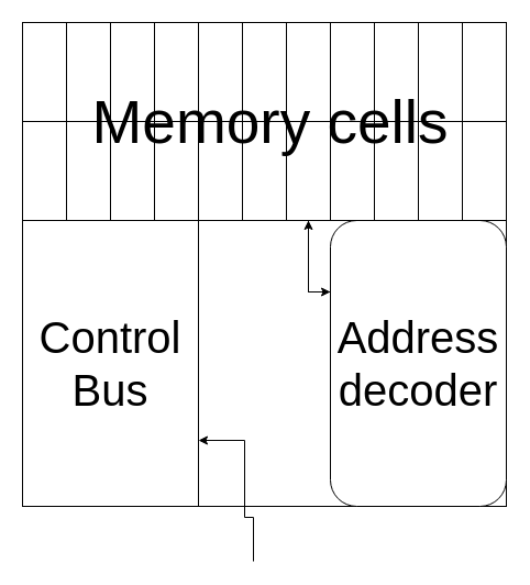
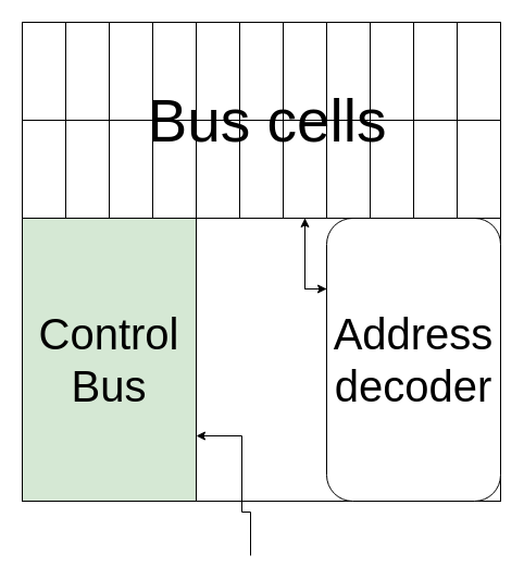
  <mxCell id="0" />
  <mxCell id="1" parent="0" />
  <mxCell id="2" value="" style="whiteSpace=wrap;html=1;aspect=fixed;" vertex="1" parent="1"><mxGeometry x="20" y="20" width="440" height="440" as="geometry" /></mxCell>
  <mxCell id="3" style="edgeStyle=orthogonalEdgeStyle;rounded=0;orthogonalLoop=1;jettySize=auto;html=1;exitX=0;exitY=0.25;exitDx=0;exitDy=0;entryX=0.5;entryY=1;entryDx=0;entryDy=0;" edge="1" parent="1" source="4" target="20"><mxGeometry relative="1" as="geometry" /></mxCell>
  <mxCell id="4" value="&lt;font style=&quot;font-size: 40px;&quot;&gt;Address decoder&lt;/font&gt;" style="whiteSpace=wrap;html=1;rounded=1;" vertex="1" parent="1"><mxGeometry x="300" y="200" width="160" height="260" as="geometry" /></mxCell>
  <mxCell id="5" value="" style="rounded=0;whiteSpace=wrap;html=1;" vertex="1" parent="1"><mxGeometry x="20" y="20" width="430" height="180" as="geometry" /></mxCell>
  <mxCell id="6" value="" style="rounded=0;whiteSpace=wrap;html=1;" vertex="1" parent="1"><mxGeometry x="20" y="20" width="40" height="90" as="geometry" /></mxCell>
  <mxCell id="7" value="" style="rounded=0;whiteSpace=wrap;html=1;" vertex="1" parent="1"><mxGeometry x="20" y="110" width="40" height="90" as="geometry" /></mxCell>
  <mxCell id="8" value="" style="rounded=0;whiteSpace=wrap;html=1;" vertex="1" parent="1"><mxGeometry x="60" y="20" width="40" height="90" as="geometry" /></mxCell>
  <mxCell id="9" value="" style="rounded=0;whiteSpace=wrap;html=1;" vertex="1" parent="1"><mxGeometry x="60" y="110" width="40" height="90" as="geometry" /></mxCell>
  <mxCell id="10" value="" style="rounded=0;whiteSpace=wrap;html=1;" vertex="1" parent="1"><mxGeometry x="100" y="20" width="40" height="90" as="geometry" /></mxCell>
  <mxCell id="11" value="" style="rounded=0;whiteSpace=wrap;html=1;" vertex="1" parent="1"><mxGeometry x="100" y="110" width="40" height="90" as="geometry" /></mxCell>
  <mxCell id="12" value="" style="rounded=0;whiteSpace=wrap;html=1;" vertex="1" parent="1"><mxGeometry x="140" y="20" width="40" height="90" as="geometry" /></mxCell>
  <mxCell id="13" value="" style="rounded=0;whiteSpace=wrap;html=1;" vertex="1" parent="1"><mxGeometry x="140" y="110" width="40" height="90" as="geometry" /></mxCell>
  <mxCell id="14" value="" style="rounded=0;whiteSpace=wrap;html=1;" vertex="1" parent="1"><mxGeometry x="180" y="20" width="40" height="90" as="geometry" /></mxCell>
  <mxCell id="15" value="" style="rounded=0;whiteSpace=wrap;html=1;" vertex="1" parent="1"><mxGeometry x="180" y="110" width="40" height="90" as="geometry" /></mxCell>
  <mxCell id="16" value="" style="rounded=0;whiteSpace=wrap;html=1;" vertex="1" parent="1"><mxGeometry x="220" y="20" width="40" height="90" as="geometry" /></mxCell>
  <mxCell id="17" value="" style="rounded=0;whiteSpace=wrap;html=1;" vertex="1" parent="1"><mxGeometry x="220" y="110" width="40" height="90" as="geometry" /></mxCell>
  <mxCell id="18" value="" style="rounded=0;whiteSpace=wrap;html=1;" vertex="1" parent="1"><mxGeometry x="260" y="20" width="40" height="90" as="geometry" /></mxCell>
  <mxCell id="19" style="edgeStyle=orthogonalEdgeStyle;rounded=0;orthogonalLoop=1;jettySize=auto;html=1;entryX=0;entryY=0.25;entryDx=0;entryDy=0;" edge="1" parent="1" source="20" target="4"><mxGeometry relative="1" as="geometry" /></mxCell>
  <mxCell id="20" value="" style="rounded=0;whiteSpace=wrap;html=1;" vertex="1" parent="1"><mxGeometry x="260" y="110" width="40" height="90" as="geometry" /></mxCell>
  <mxCell id="21" value="" style="rounded=0;whiteSpace=wrap;html=1;" vertex="1" parent="1"><mxGeometry x="300" y="20" width="40" height="90" as="geometry" /></mxCell>
  <mxCell id="22" value="" style="rounded=0;whiteSpace=wrap;html=1;" vertex="1" parent="1"><mxGeometry x="300" y="110" width="40" height="90" as="geometry" /></mxCell>
  <mxCell id="23" value="" style="rounded=0;whiteSpace=wrap;html=1;" vertex="1" parent="1"><mxGeometry x="340" y="20" width="40" height="90" as="geometry" /></mxCell>
  <mxCell id="24" value="" style="rounded=0;whiteSpace=wrap;html=1;" vertex="1" parent="1"><mxGeometry x="340" y="110" width="40" height="90" as="geometry" /></mxCell>
  <mxCell id="25" value="" style="rounded=0;whiteSpace=wrap;html=1;" vertex="1" parent="1"><mxGeometry x="380" y="20" width="40" height="90" as="geometry" /></mxCell>
  <mxCell id="26" value="" style="rounded=0;whiteSpace=wrap;html=1;" vertex="1" parent="1"><mxGeometry x="380" y="110" width="40" height="90" as="geometry" /></mxCell>
  <mxCell id="27" value="" style="rounded=0;whiteSpace=wrap;html=1;" vertex="1" parent="1"><mxGeometry x="420" y="20" width="40" height="90" as="geometry" /></mxCell>
  <mxCell id="28" value="" style="rounded=0;whiteSpace=wrap;html=1;" vertex="1" parent="1"><mxGeometry x="420" y="110" width="40" height="90" as="geometry" /></mxCell>
- <mxCell id="29" value="&lt;font style=&quot;font-size: 40px;&quot;&gt;Control Bus&lt;/font&gt;" style="rounded=0;whiteSpace=wrap;html=1;" vertex="1" parent="1"><mxGeometry x="20" y="200" width="160" height="260" as="geometry" /></mxCell>
+ <mxCell id="29" value="&lt;font style=&quot;font-size: 40px;&quot;&gt;Control Bus&lt;/font&gt;" style="rounded=0;whiteSpace=wrap;html=1;fillColor=#d5e8d4;" vertex="1" parent="1"><mxGeometry x="20" y="200" width="160" height="260" as="geometry" /></mxCell>
  <mxCell id="30" style="edgeStyle=orthogonalEdgeStyle;rounded=0;orthogonalLoop=1;jettySize=auto;html=1;entryX=0.988;entryY=0.642;entryDx=0;entryDy=0;entryPerimeter=0;" edge="1" parent="1"><mxGeometry relative="1" as="geometry"><mxPoint x="230" y="510" as="sourcePoint" /><mxPoint x="180" y="400.02" as="targetPoint" /><Array as="points"><mxPoint x="230" y="470" /><mxPoint x="222" y="470" /><mxPoint x="222" y="400" /></Array></mxGeometry></mxCell>
- <mxCell id="31" value="&lt;font style=&quot;font-size: 55px;&quot;&gt;Memory cells&lt;/font&gt;" style="text;html=1;align=center;verticalAlign=middle;resizable=0;points=[];autosize=1;strokeColor=none;fillColor=none;" vertex="1" parent="1"><mxGeometry x="70" y="70" width="350" height="80" as="geometry" /></mxCell>
+ <mxCell id="31" value="&lt;font style=&quot;font-size: 55px;&quot;&gt;Bus cells&lt;/font&gt;" style="text;html=1;align=center;verticalAlign=middle;resizable=0;points=[];autosize=1;strokeColor=none;fillColor=none;" vertex="1" parent="1"><mxGeometry x="70" y="70" width="350" height="80" as="geometry" /></mxCell>
